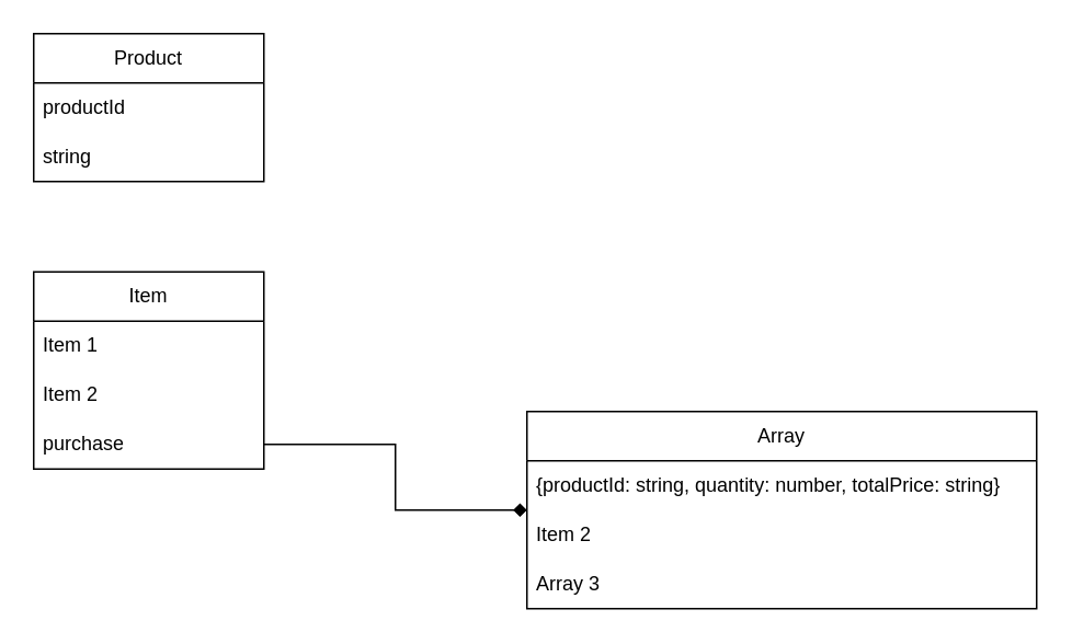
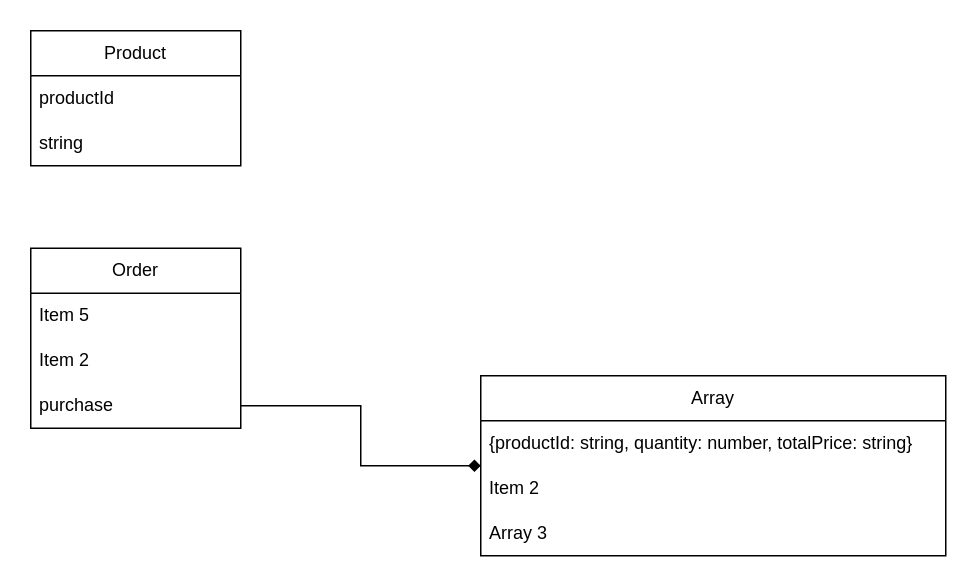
  <mxCell id="0" />
  <mxCell id="1" parent="0" />
  <mxCell id="2" value="Product" style="swimlane;fontStyle=0;childLayout=stackLayout;horizontal=1;startSize=30;horizontalStack=0;resizeParent=1;resizeParentMax=0;resizeLast=0;collapsible=1;marginBottom=0;whiteSpace=wrap;html=1;" vertex="1" parent="1"><mxGeometry x="20" y="20" width="140" height="90" as="geometry" /></mxCell>
  <mxCell id="3" value="productId" style="text;strokeColor=none;fillColor=none;align=left;verticalAlign=middle;spacingLeft=4;spacingRight=4;overflow=hidden;points=[[0,0.5],[1,0.5]];portConstraint=eastwest;rotatable=0;whiteSpace=wrap;html=1;" vertex="1" parent="2"><mxGeometry y="30" width="140" height="30" as="geometry" /></mxCell>
  <mxCell id="4" value="string" style="text;strokeColor=none;fillColor=none;align=left;verticalAlign=middle;spacingLeft=4;spacingRight=4;overflow=hidden;points=[[0,0.5],[1,0.5]];portConstraint=eastwest;rotatable=0;whiteSpace=wrap;html=1;" vertex="1" parent="2"><mxGeometry y="60" width="140" height="30" as="geometry" /></mxCell>
- <mxCell id="5" value="Item" style="swimlane;fontStyle=0;childLayout=stackLayout;horizontal=1;startSize=30;horizontalStack=0;resizeParent=1;resizeParentMax=0;resizeLast=0;collapsible=1;marginBottom=0;whiteSpace=wrap;html=1;" vertex="1" parent="1"><mxGeometry x="20" y="165" width="140" height="120" as="geometry" /></mxCell>
- <mxCell id="6" value="Item 1" style="text;strokeColor=none;fillColor=none;align=left;verticalAlign=middle;spacingLeft=4;spacingRight=4;overflow=hidden;points=[[0,0.5],[1,0.5]];portConstraint=eastwest;rotatable=0;whiteSpace=wrap;html=1;" vertex="1" parent="5"><mxGeometry y="30" width="140" height="30" as="geometry" /></mxCell>
+ <mxCell id="5" value="Order" style="swimlane;fontStyle=0;childLayout=stackLayout;horizontal=1;startSize=30;horizontalStack=0;resizeParent=1;resizeParentMax=0;resizeLast=0;collapsible=1;marginBottom=0;whiteSpace=wrap;html=1;" vertex="1" parent="1"><mxGeometry x="20" y="165" width="140" height="120" as="geometry" /></mxCell>
+ <mxCell id="6" value="Item 5" style="text;strokeColor=none;fillColor=none;align=left;verticalAlign=middle;spacingLeft=4;spacingRight=4;overflow=hidden;points=[[0,0.5],[1,0.5]];portConstraint=eastwest;rotatable=0;whiteSpace=wrap;html=1;" vertex="1" parent="5"><mxGeometry y="30" width="140" height="30" as="geometry" /></mxCell>
  <mxCell id="7" value="Item 2" style="text;strokeColor=none;fillColor=none;align=left;verticalAlign=middle;spacingLeft=4;spacingRight=4;overflow=hidden;points=[[0,0.5],[1,0.5]];portConstraint=eastwest;rotatable=0;whiteSpace=wrap;html=1;" vertex="1" parent="5"><mxGeometry y="60" width="140" height="30" as="geometry" /></mxCell>
  <mxCell id="8" value="purchase" style="text;strokeColor=none;fillColor=none;align=left;verticalAlign=middle;spacingLeft=4;spacingRight=4;overflow=hidden;points=[[0,0.5],[1,0.5]];portConstraint=eastwest;rotatable=0;whiteSpace=wrap;html=1;" vertex="1" parent="5"><mxGeometry y="90" width="140" height="30" as="geometry" /></mxCell>
  <mxCell id="9" value="Array" style="swimlane;fontStyle=0;childLayout=stackLayout;horizontal=1;startSize=30;horizontalStack=0;resizeParent=1;resizeParentMax=0;resizeLast=0;collapsible=1;marginBottom=0;whiteSpace=wrap;html=1;" vertex="1" parent="1"><mxGeometry x="320" y="250" width="310" height="120" as="geometry" /></mxCell>
  <mxCell id="10" value="{productId: string, quantity: number, totalPrice: string}" style="text;strokeColor=none;fillColor=none;align=left;verticalAlign=middle;spacingLeft=4;spacingRight=4;overflow=hidden;points=[[0,0.5],[1,0.5]];portConstraint=eastwest;rotatable=0;whiteSpace=wrap;html=1;" vertex="1" parent="9"><mxGeometry y="30" width="310" height="30" as="geometry" /></mxCell>
  <mxCell id="11" value="Item 2" style="text;strokeColor=none;fillColor=none;align=left;verticalAlign=middle;spacingLeft=4;spacingRight=4;overflow=hidden;points=[[0,0.5],[1,0.5]];portConstraint=eastwest;rotatable=0;whiteSpace=wrap;html=1;" vertex="1" parent="9"><mxGeometry y="60" width="310" height="30" as="geometry" /></mxCell>
  <mxCell id="12" value="Array 3" style="text;strokeColor=none;fillColor=none;align=left;verticalAlign=middle;spacingLeft=4;spacingRight=4;overflow=hidden;points=[[0,0.5],[1,0.5]];portConstraint=eastwest;rotatable=0;whiteSpace=wrap;html=1;" vertex="1" parent="9"><mxGeometry y="90" width="310" height="30" as="geometry" /></mxCell>
  <mxCell id="13" style="edgeStyle=orthogonalEdgeStyle;rounded=0;orthogonalLoop=1;jettySize=auto;html=1;endArrow=diamond;" edge="1" parent="1" source="8" target="9"><mxGeometry relative="1" as="geometry"><mxPoint x="270" y="285" as="targetPoint" /></mxGeometry></mxCell>
